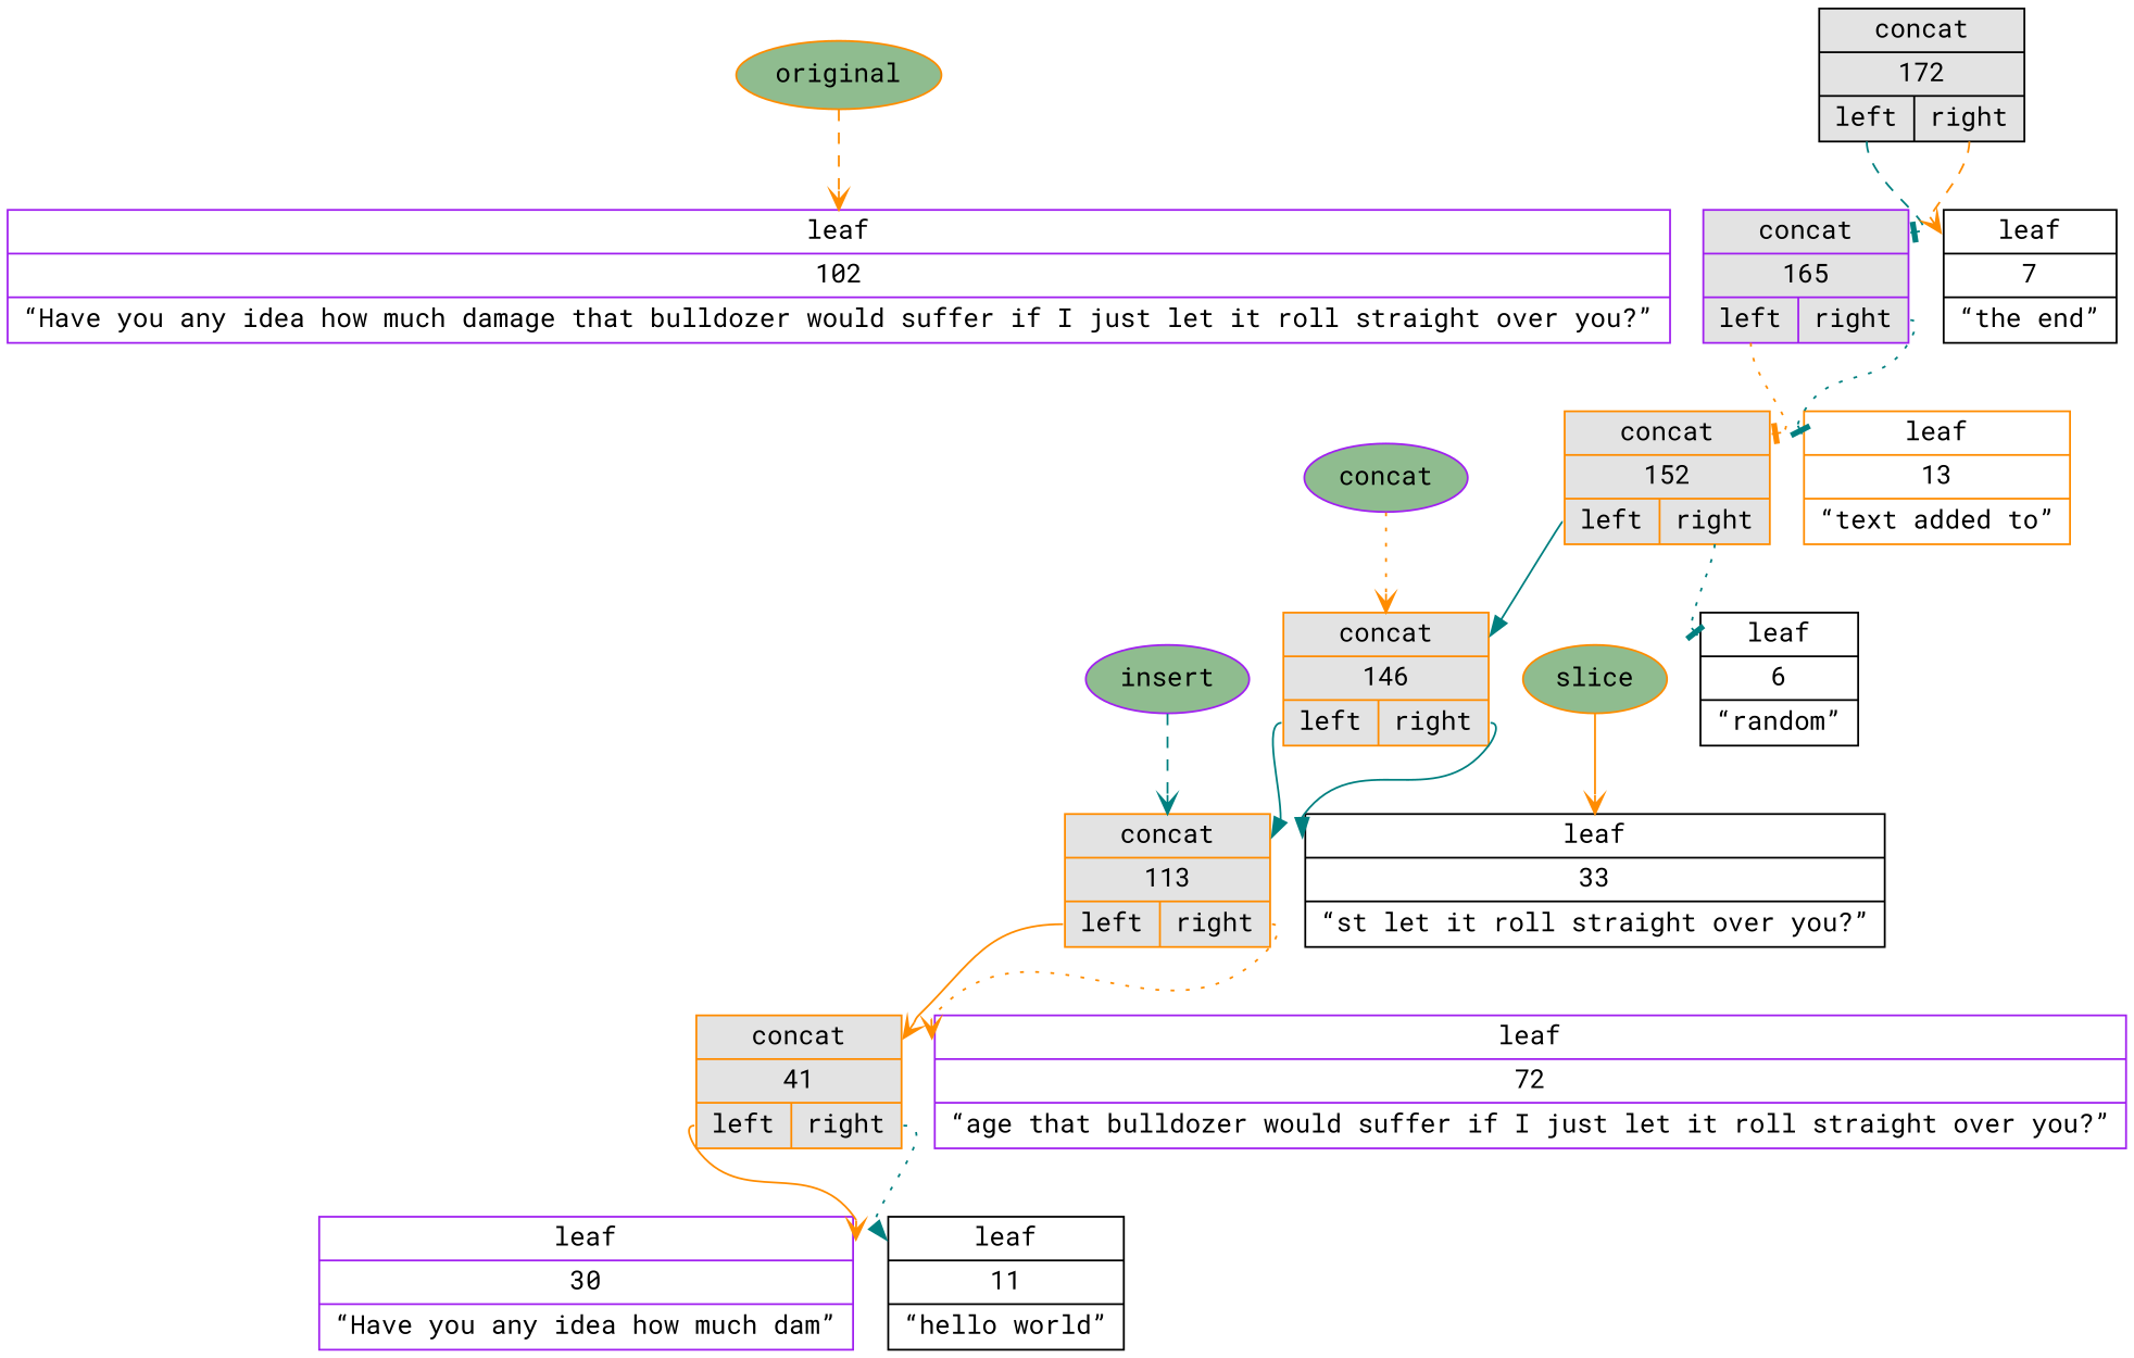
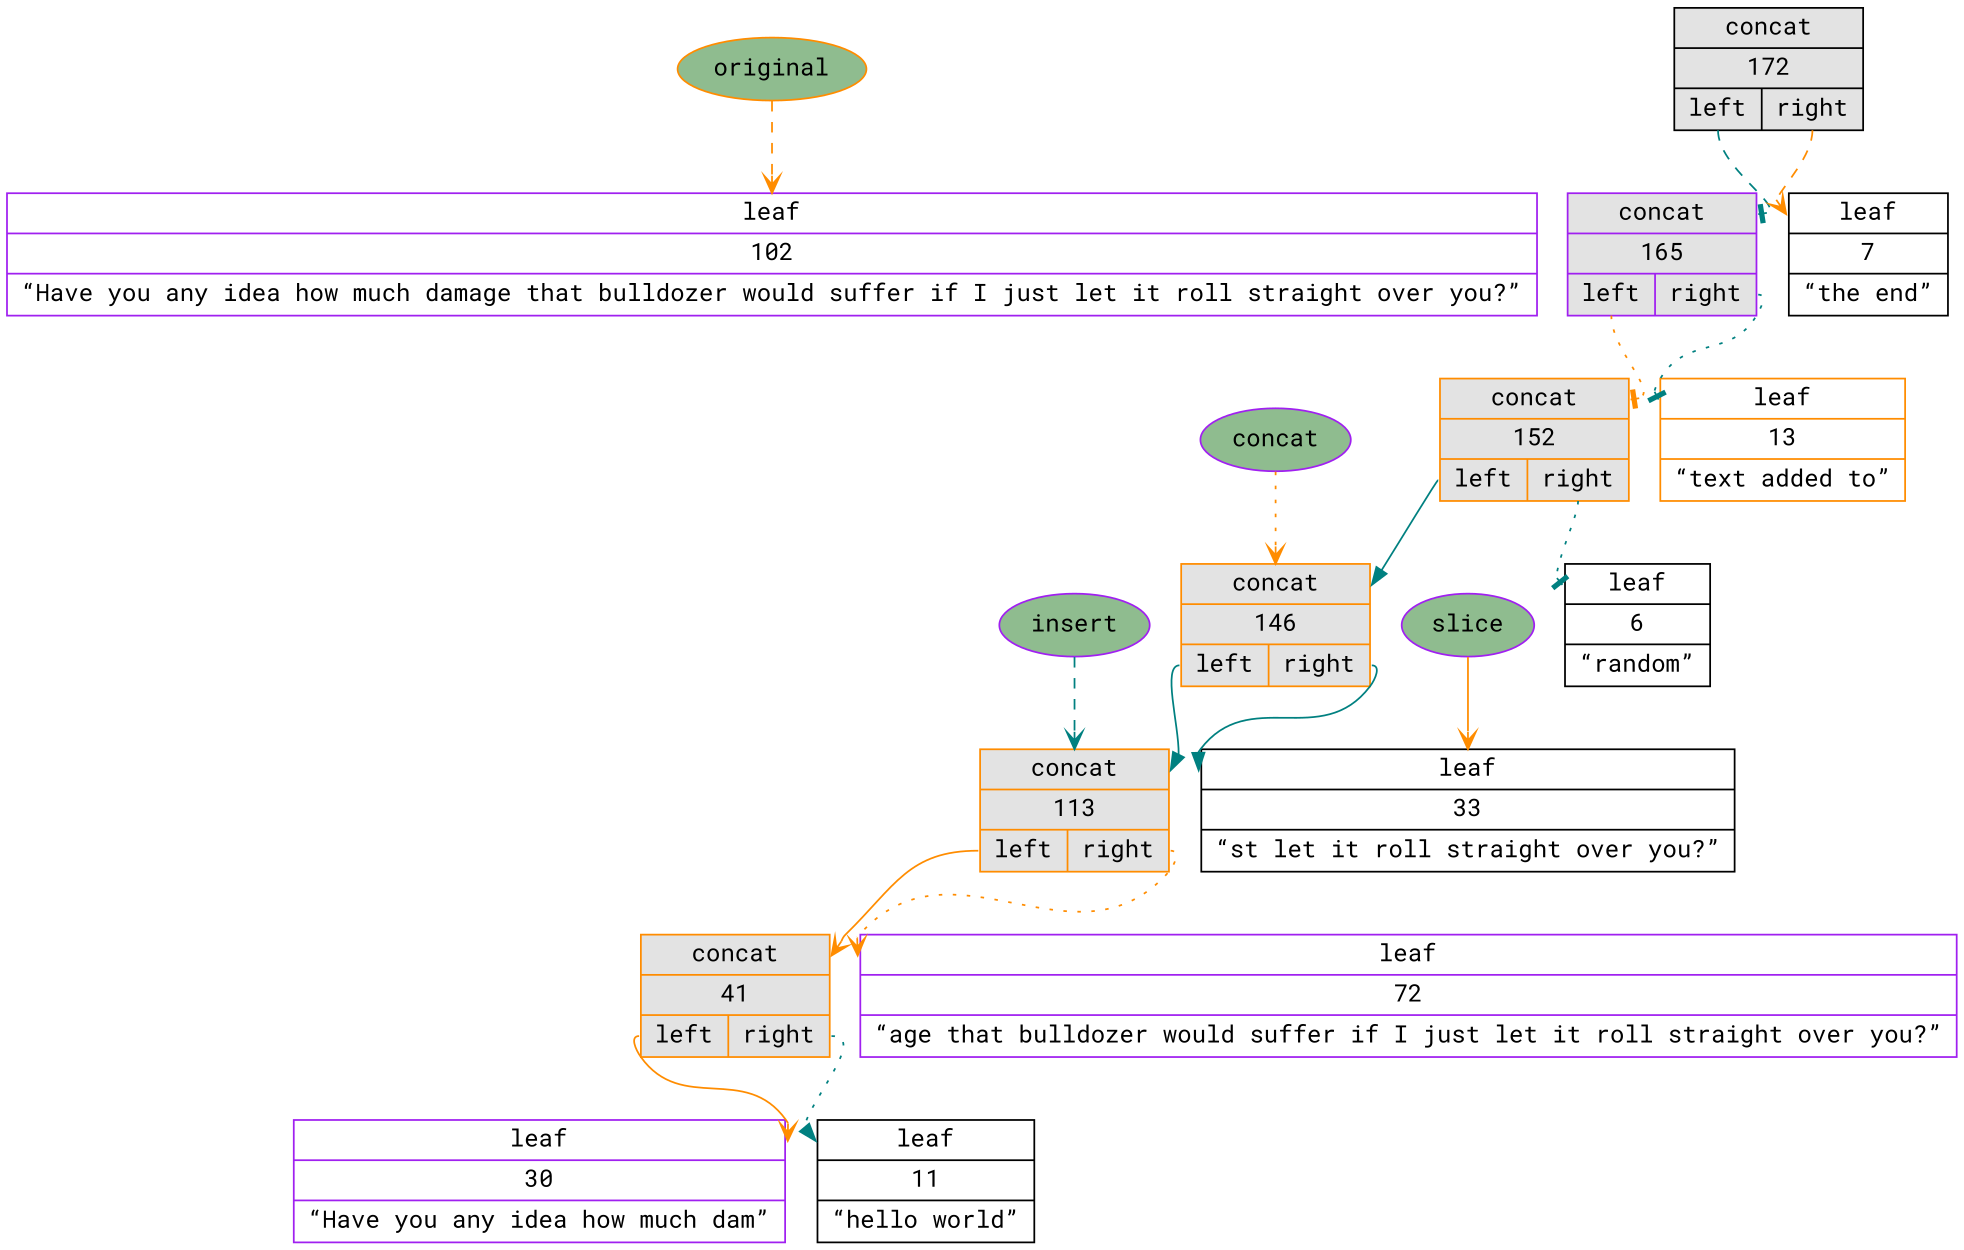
  digraph {
    fontname="Roboto Mono"
    node [color=purple fontname="Roboto Mono" shape=record style=filled]
    edge [arrowhead=vee color=darkorange fontname="Roboto Mono" headport=type style=solid tailport=left]
    n1 [label="{ <type> leaf | <length> 102 | <value> &#8220;Have you any idea how much damage that bulldozer would suffer if I just let it roll straight over you?&#8221; }" style=""]
    n2 [color=darkorange fillcolor=darkseagreen label=original shape=oval]
    n3 [color=darkorange fillcolor=gray89 label="{<type> concat | <length> 113 | { <left> left | <right> right } }"]
    n4 [color=darkorange fillcolor=gray89 label="{<type> concat | <length> 41 | { <left> left | <right> right } }"]
    n5 [label="{ <type> leaf | <length> 72 | <value> &#8220;age that bulldozer would suffer if I just let it roll straight over you?&#8221; }" style=""]
    n6 [label="{ <type> leaf | <length> 30 | <value> &#8220;Have you any idea how much dam&#8221; }" style=""]
    n7 [color=black label="{ <type> leaf | <length> 11 | <value> &#8220;hello world&#8221; }" style=""]
    n8 [fillcolor=darkseagreen label=insert shape=oval]
    n9 [color=black label="{ <type> leaf | <length> 33 | <value> &#8220;st let it roll straight over you?&#8221; }" style=""]
-   n10 [color=darkorange fillcolor=darkseagreen label=slice shape=oval]
+   n10 [fillcolor=darkseagreen label=slice shape=oval]
    n11 [color=darkorange fillcolor=gray89 label="{<type> concat | <length> 146 | { <left> left | <right> right } }"]
    n12 [fillcolor=darkseagreen label=concat shape=oval]
    n13 [color=black fillcolor=gray89 label="{<type> concat | <length> 172 | { <left> left | <right> right } }"]
    n14 [fillcolor=gray89 label="{<type> concat | <length> 165 | { <left> left | <right> right } }"]
    n15 [color=black label="{ <type> leaf | <length> 7 | <value> &#8220;the end&#8221; }" style=""]
    n16 [color=darkorange fillcolor=gray89 label="{<type> concat | <length> 152 | { <left> left | <right> right } }"]
    n17 [color=darkorange label="{ <type> leaf | <length> 13 | <value> &#8220;text added to&#8221; }" style=""]
    n18 [color=black label="{ <type> leaf | <length> 6 | <value> &#8220;random&#8221; }" style=""]
    n2 -> n1 [style=dashed]
    n3 -> n4
    n3 -> n5 [style=dotted tailport=right]
    n4 -> n6
    n4 -> n7 [arrowhead=normal color=teal style=dotted tailport=right]
    n8 -> n3 [color=teal style=dashed]
    n10 -> n9
    n11 -> n3 [arrowhead=normal color=teal]
    n11 -> n9 [arrowhead=normal color=teal tailport=right]
    n12 -> n11 [style=dotted]
    n13 -> n14 [arrowhead=tee color=teal style=dashed]
    n13 -> n15 [style=dashed tailport=right]
    n14 -> n16 [arrowhead=tee style=dotted]
    n14 -> n17 [arrowhead=tee color=teal style=dotted tailport=right]
    n16 -> n11 [arrowhead=normal color=teal]
    n16 -> n18 [arrowhead=tee color=teal style=dotted tailport=right]
  }
